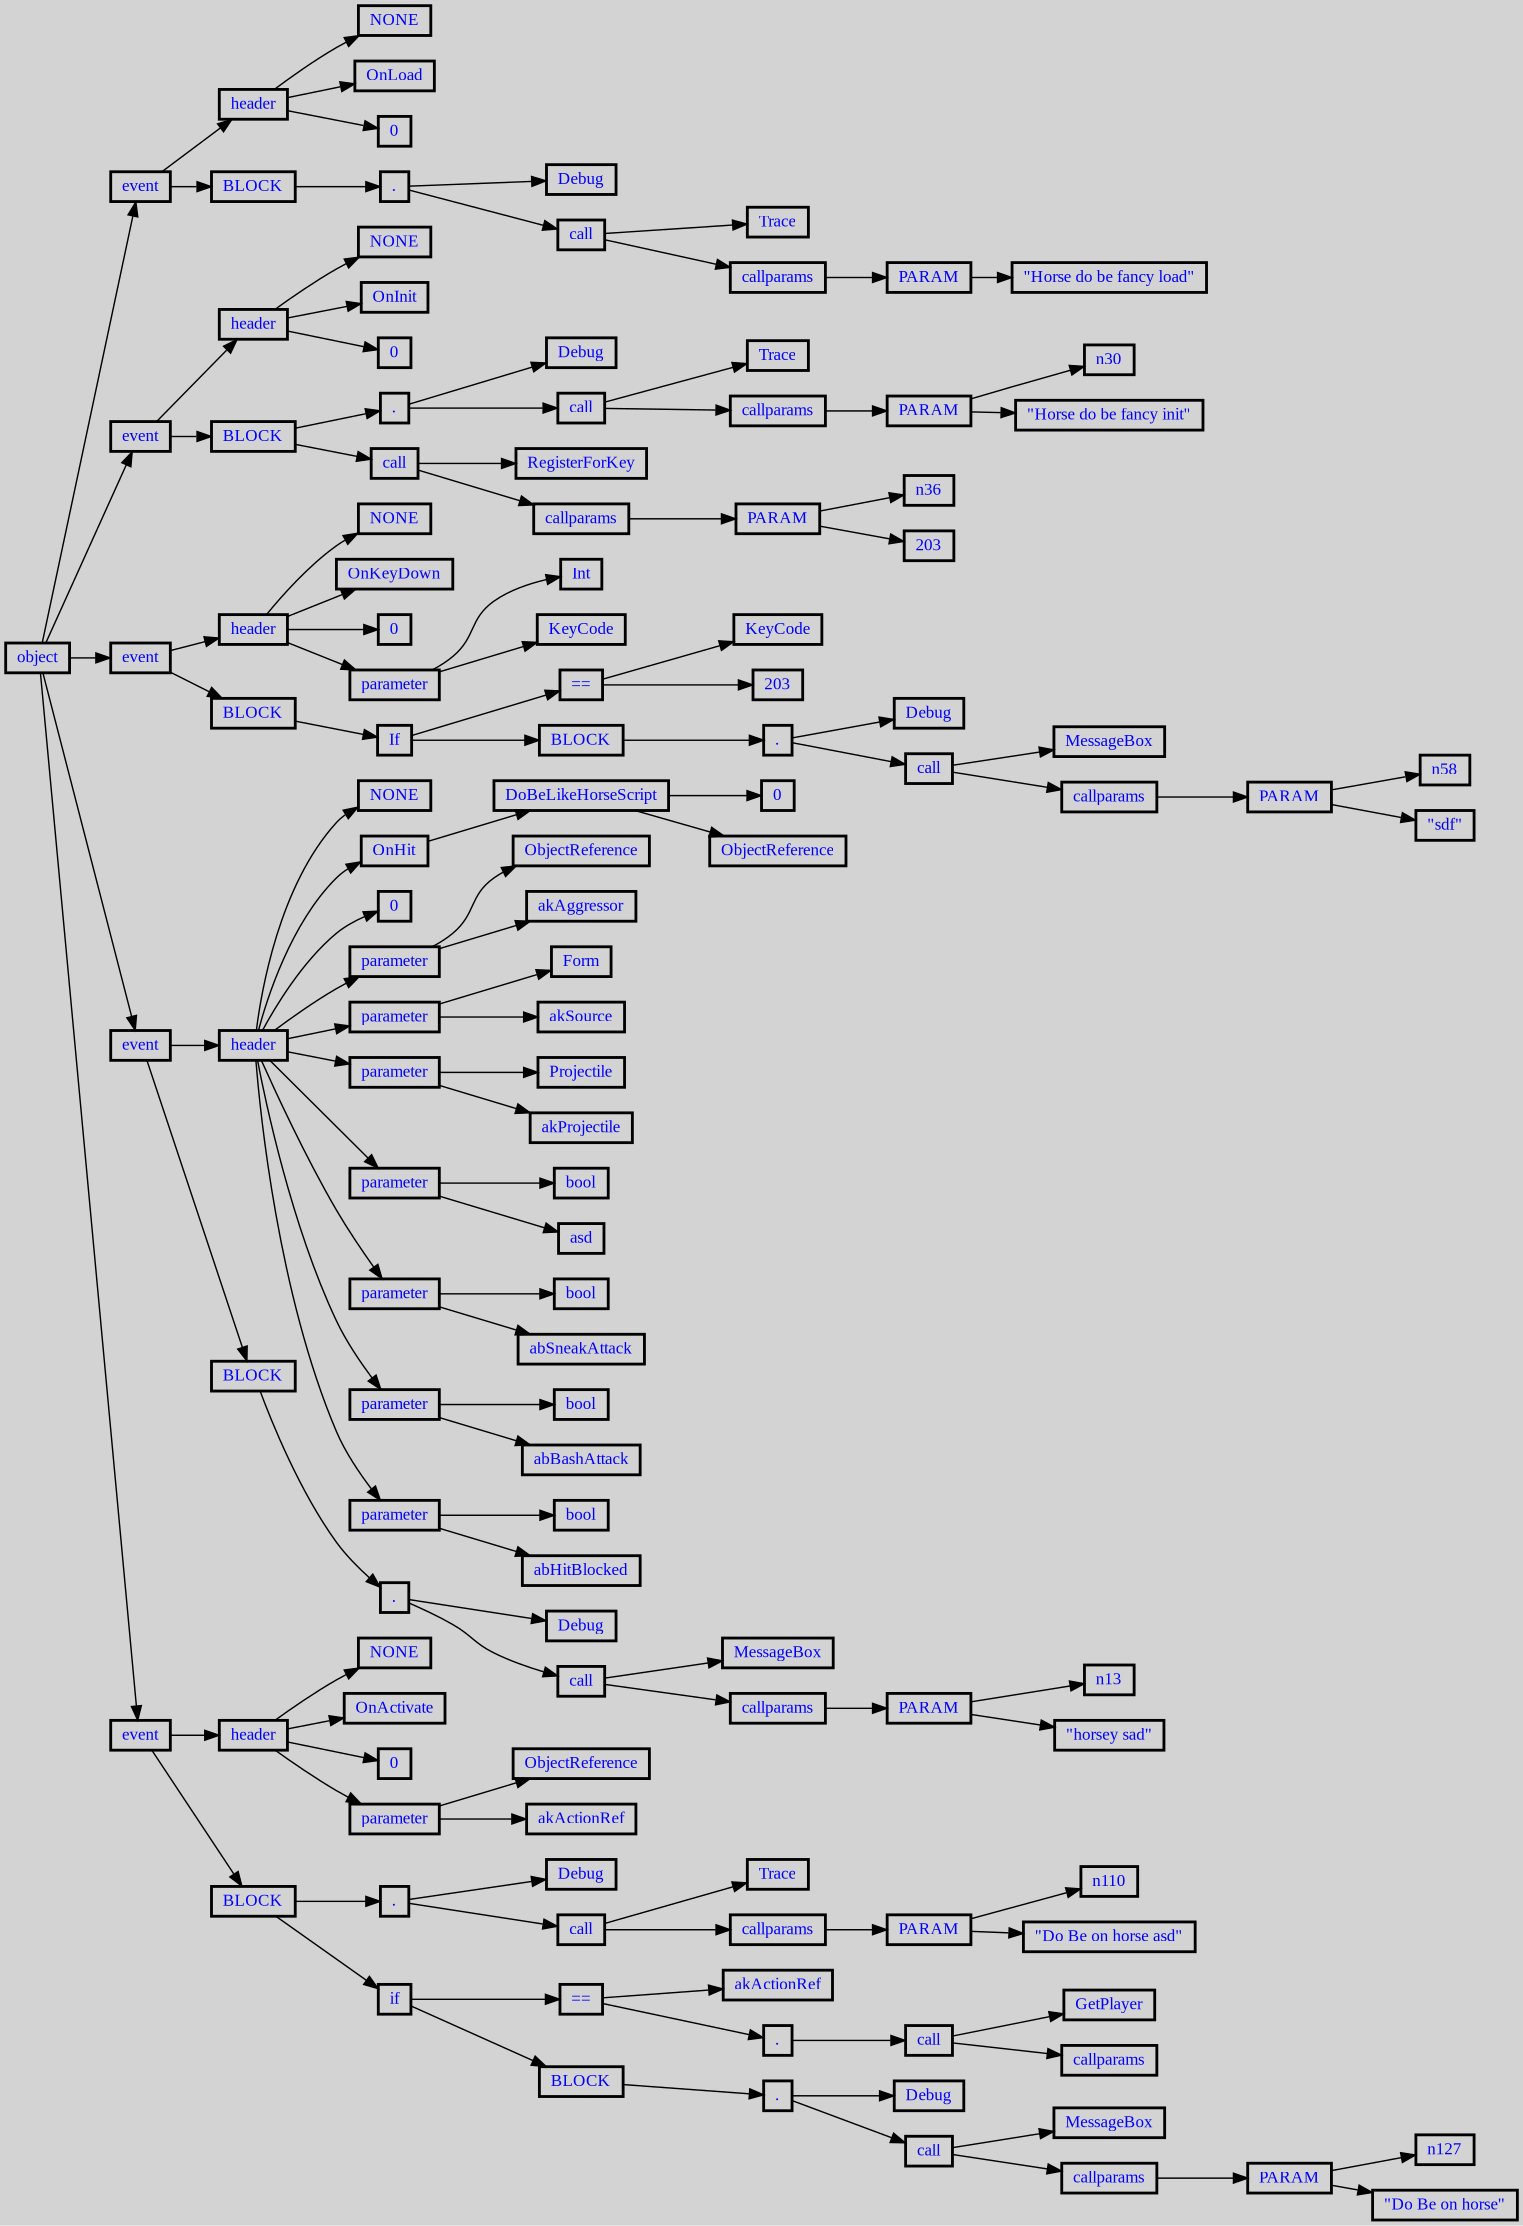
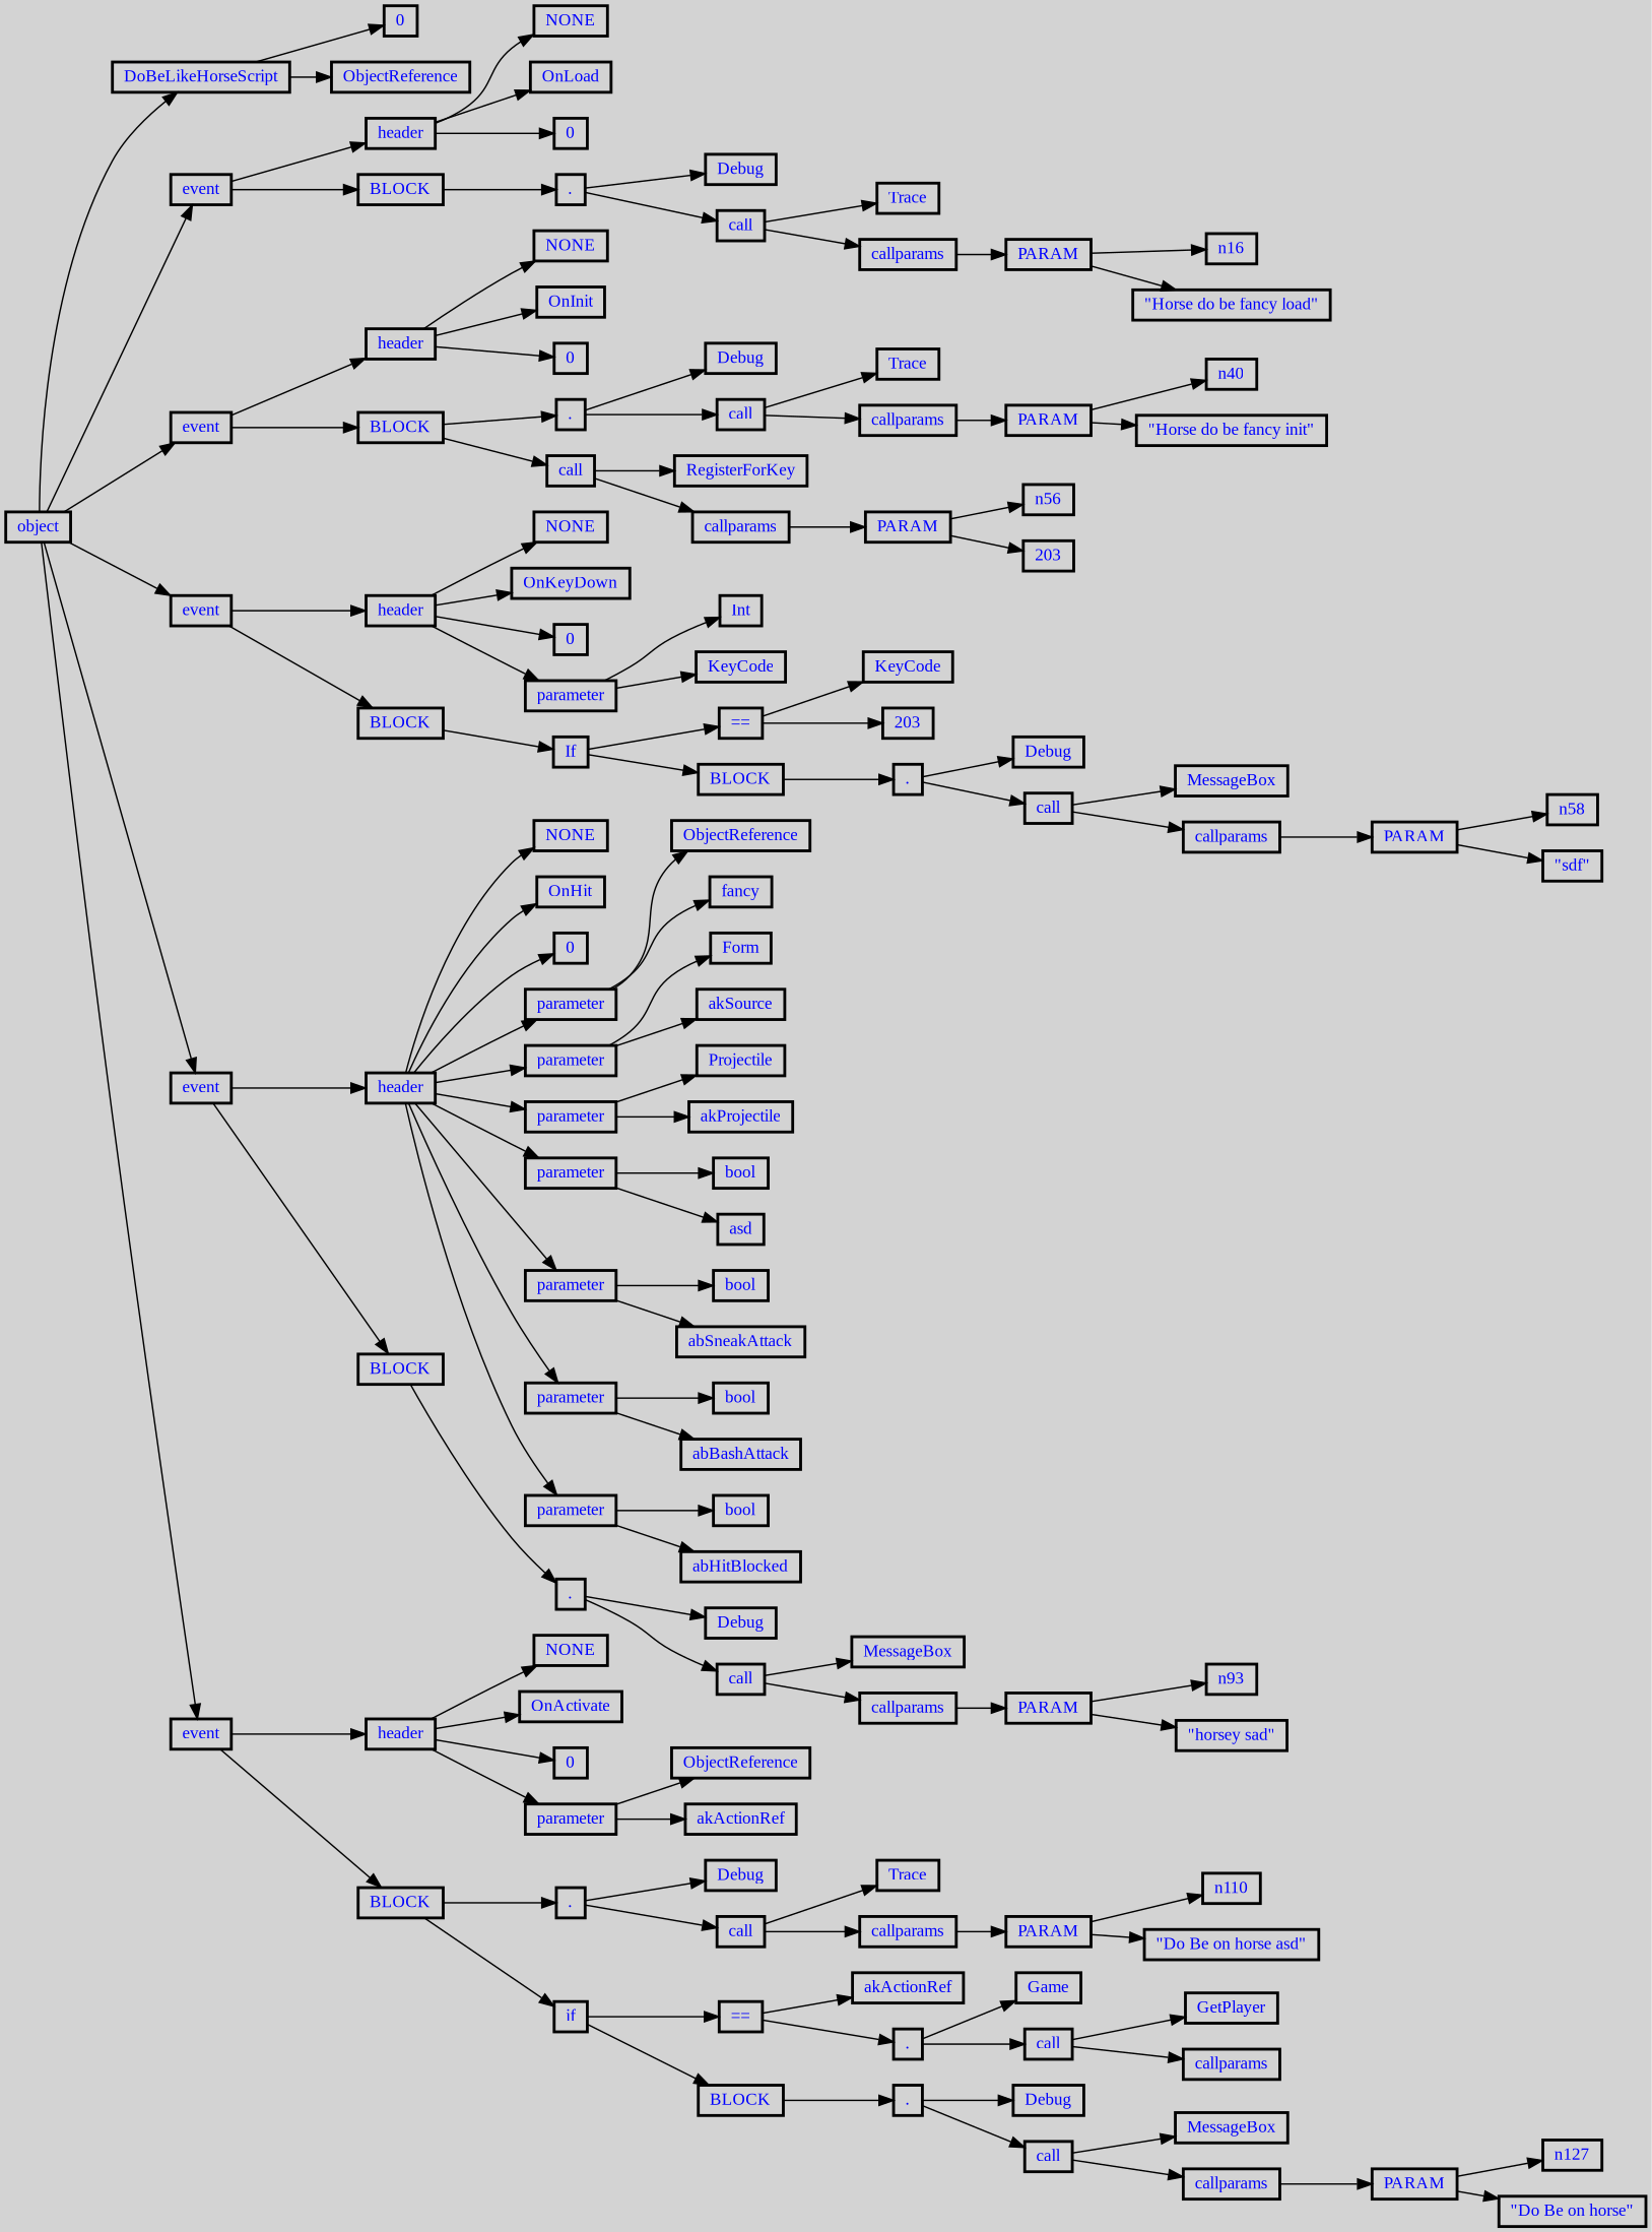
  digraph {
    bgcolor=lightgrey
    fontname="Liberation Serif"
    ordering=out
    rankdir=LR
    ranksep=.4
    node [color=black fixedsize=false fontcolor=blue fontname="Liberation Serif" fontsize=12 shape=box style=bold]
    edge [fontname="Liberation Serif"]
    n0 [height=.25 label=object width=.25]
    n1 [height=.25 label=DoBeLikeHorseScript width=.25]
    n4 [height=.25 label=event width=.25]
    n18 [height=.25 label=event width=.25]
    n38 [height=.25 label=event width=.25]
    n60 [height=.25 label=event width=.25]
    n95 [height=.25 label=event width=.25]
    n2 [height=.25 label=0 width=.25]
    n3 [height=.25 label=ObjectReference width=.25]
    n5 [height=.25 label=header width=.25]
    n9 [height=.25 label=BLOCK width=.25]
    n19 [height=.25 label=header width=.25]
    n23 [height=.25 label=BLOCK width=.25]
    n39 [height=.25 label=header width=.25]
    n46 [height=.25 label=BLOCK width=.25]
    n61 [height=.25 label=header width=.25]
    n86 [height=.25 label=BLOCK width=.25]
    n96 [height=.25 label=header width=.25]
    n103 [height=.25 label=BLOCK width=.25]
    n6 [height=.25 label=NONE width=.25]
    n7 [height=.25 label=OnLoad width=.25]
    n8 [height=.25 label=0 width=.25]
    n10 [height=.25 label="." width=.25]
    n11 [height=.25 label=Debug width=.25]
    n12 [height=.25 label=call width=.25]
    n13 [height=.25 label=Trace width=.25]
    n14 [height=.25 label=callparams width=.25]
    n15 [height=.25 label=PARAM width=.25]
+   n16 [height=.25 width=.25]
    n17 [height=.25 label="\"Horse do be fancy load\"" width=.25]
    n20 [height=.25 label=NONE width=.25]
    n21 [height=.25 label=OnInit width=.25]
    n22 [height=.25 label=0 width=.25]
    n24 [height=.25 label="." width=.25]
    n32 [height=.25 label=call width=.25]
    n25 [height=.25 label=Debug width=.25]
    n26 [height=.25 label=call width=.25]
    n33 [height=.25 label=RegisterForKey width=.25]
    n34 [height=.25 label=callparams width=.25]
    n27 [height=.25 label=Trace width=.25]
    n28 [height=.25 label=callparams width=.25]
    n29 [height=.25 label=PARAM width=.25]
-   n30 [height=.25 width=.25]
+   n30 [height=.25 width=.25 label=n40]
    n31 [height=.25 label="\"Horse do be fancy init\"" width=.25]
    n35 [height=.25 label=PARAM width=.25]
-   n36 [height=.25 width=.25]
+   n36 [height=.25 width=.25 label=n56]
    n37 [height=.25 label=203 width=.25]
    n40 [height=.25 label=NONE width=.25]
    n41 [height=.25 label=OnKeyDown width=.25]
    n42 [height=.25 label=0 width=.25]
    n43 [height=.25 label=parameter width=.25]
    n47 [height=.25 label=If width=.25]
    n44 [height=.25 label=Int width=.25]
    n45 [height=.25 label=KeyCode width=.25]
    n48 [height=.25 label="==" width=.25]
    n51 [height=.25 label=BLOCK width=.25]
    n49 [height=.25 label=KeyCode width=.25]
    n50 [height=.25 label=203 width=.25]
    n52 [height=.25 label="." width=.25]
    n53 [height=.25 label=Debug width=.25]
    n54 [height=.25 label=call width=.25]
    n55 [height=.25 label=MessageBox width=.25]
    n56 [height=.25 label=callparams width=.25]
    n57 [height=.25 label=PARAM width=.25]
    n58 [height=.25 width=.25]
    n59 [height=.25 label="\"sdf\"" width=.25]
    n62 [height=.25 label=NONE width=.25]
    n63 [height=.25 label=OnHit width=.25]
    n64 [height=.25 label=0 width=.25]
    n65 [height=.25 label=parameter width=.25]
    n68 [height=.25 label=parameter width=.25]
    n71 [height=.25 label=parameter width=.25]
    n74 [height=.25 label=parameter width=.25]
    n77 [height=.25 label=parameter width=.25]
    n80 [height=.25 label=parameter width=.25]
    n83 [height=.25 label=parameter width=.25]
    n87 [height=.25 label="." width=.25]
    n66 [height=.25 label=ObjectReference width=.25]
-   n67 [height=.25 label=akAggressor width=.25]
+   n67 [height=.25 label=fancy width=.25]
    n69 [height=.25 label=Form width=.25]
    n70 [height=.25 label=akSource width=.25]
    n72 [height=.25 label=Projectile width=.25]
    n73 [height=.25 label=akProjectile width=.25]
    n75 [height=.25 label=bool width=.25]
    n76 [height=.25 label=asd width=.25]
    n78 [height=.25 label=bool width=.25]
    n79 [height=.25 label=abSneakAttack width=.25]
    n81 [height=.25 label=bool width=.25]
    n82 [height=.25 label=abBashAttack width=.25]
    n84 [height=.25 label=bool width=.25]
    n85 [height=.25 label=abHitBlocked width=.25]
    n88 [height=.25 label=Debug width=.25]
    n89 [height=.25 label=call width=.25]
    n90 [height=.25 label=MessageBox width=.25]
    n91 [height=.25 label=callparams width=.25]
    n92 [height=.25 label=PARAM width=.25]
-   n93 [height=.25 width=.25 label=n13]
+   n93 [height=.25 width=.25]
    n94 [height=.25 label="\"horsey sad\"" width=.25]
    n97 [height=.25 label=NONE width=.25]
    n98 [height=.25 label=OnActivate width=.25]
    n99 [height=.25 label=0 width=.25]
    n100 [height=.25 label=parameter width=.25]
    n104 [height=.25 label="." width=.25]
    n112 [height=.25 label=if width=.25]
    n101 [height=.25 label=ObjectReference width=.25]
    n102 [height=.25 label=akActionRef width=.25]
    n105 [height=.25 label=Debug width=.25]
    n106 [height=.25 label=call width=.25]
    n113 [height=.25 label="==" width=.25]
    n120 [height=.25 label=BLOCK width=.25]
    n107 [height=.25 label=Trace width=.25]
    n108 [height=.25 label=callparams width=.25]
    n109 [height=.25 label=PARAM width=.25]
    n110 [height=.25 width=.25]
    n111 [height=.25 label="\"Do Be on horse asd\"" width=.25]
    n114 [height=.25 label=akActionRef width=.25]
    n115 [height=.25 label="." width=.25]
    n121 [height=.25 label="." width=.25]
+   n116 [height=.25 label=Game width=.25]
    n117 [height=.25 label=call width=.25]
    n118 [height=.25 label=GetPlayer width=.25]
    n119 [height=.25 label=callparams width=.25]
    n122 [height=.25 label=Debug width=.25]
    n123 [height=.25 label=call width=.25]
    n124 [height=.25 label=MessageBox width=.25]
    n125 [height=.25 label=callparams width=.25]
    n126 [height=.25 label=PARAM width=.25]
    n127 [height=.25 width=.25]
    n128 [height=.25 label="\"Do Be on horse\"" width=.25]
-   n63 -> n1
+   n0 -> n1
    n0 -> n4
    n0 -> n18
    n0 -> n38
    n0 -> n60
    n0 -> n95
    n1 -> n2
    n1 -> n3
    n4 -> n5
    n4 -> n9
    n18 -> n19
    n18 -> n23
    n38 -> n39
    n38 -> n46
    n60 -> n61
    n60 -> n86
    n95 -> n96
    n95 -> n103
    n5 -> n6
    n5 -> n7
    n5 -> n8
    n9 -> n10
    n19 -> n20
    n19 -> n21
    n19 -> n22
    n23 -> n24
    n23 -> n32
    n39 -> n40
    n39 -> n41
    n39 -> n42
    n39 -> n43
    n46 -> n47
    n61 -> n62
    n61 -> n63
    n61 -> n64
    n61 -> n65
    n61 -> n68
    n61 -> n71
    n61 -> n74
    n61 -> n77
    n61 -> n80
    n61 -> n83
    n86 -> n87
    n96 -> n97
    n96 -> n98
    n96 -> n99
    n96 -> n100
    n103 -> n104
    n103 -> n112
    n10 -> n11
    n10 -> n12
    n12 -> n13
    n12 -> n14
    n14 -> n15
+   n15 -> n16
    n15 -> n17
    n24 -> n25
    n24 -> n26
    n32 -> n33
    n32 -> n34
    n26 -> n27
    n26 -> n28
    n34 -> n35
    n28 -> n29
    n29 -> n30
    n29 -> n31
    n35 -> n36
    n35 -> n37
    n43 -> n44
    n43 -> n45
    n47 -> n48
    n47 -> n51
    n48 -> n49
    n48 -> n50
    n51 -> n52
    n52 -> n53
    n52 -> n54
    n54 -> n55
    n54 -> n56
    n56 -> n57
    n57 -> n58
    n57 -> n59
    n65 -> n66
    n65 -> n67
    n68 -> n69
    n68 -> n70
    n71 -> n72
    n71 -> n73
    n74 -> n75
    n74 -> n76
    n77 -> n78
    n77 -> n79
    n80 -> n81
    n80 -> n82
    n83 -> n84
    n83 -> n85
    n87 -> n88
    n87 -> n89
    n89 -> n90
    n89 -> n91
    n91 -> n92
    n92 -> n93
    n92 -> n94
    n100 -> n101
    n100 -> n102
    n104 -> n105
    n104 -> n106
    n112 -> n113
    n112 -> n120
    n106 -> n107
    n106 -> n108
    n113 -> n114
    n113 -> n115
    n120 -> n121
    n108 -> n109
    n109 -> n110
    n109 -> n111
+   n115 -> n116
    n115 -> n117
    n121 -> n122
    n121 -> n123
    n117 -> n118
    n117 -> n119
    n123 -> n124
    n123 -> n125
    n125 -> n126
    n126 -> n127
    n126 -> n128
  }
